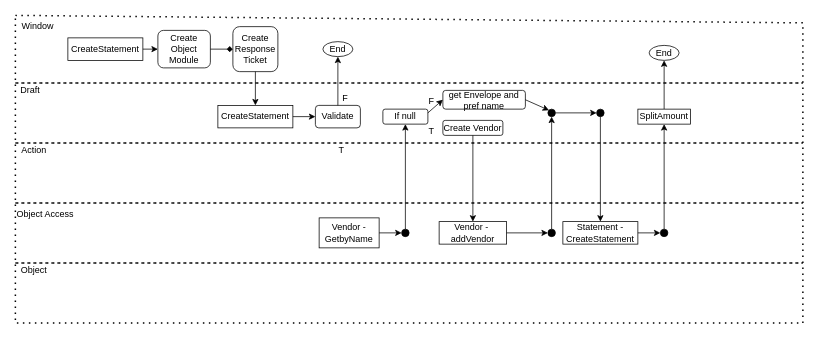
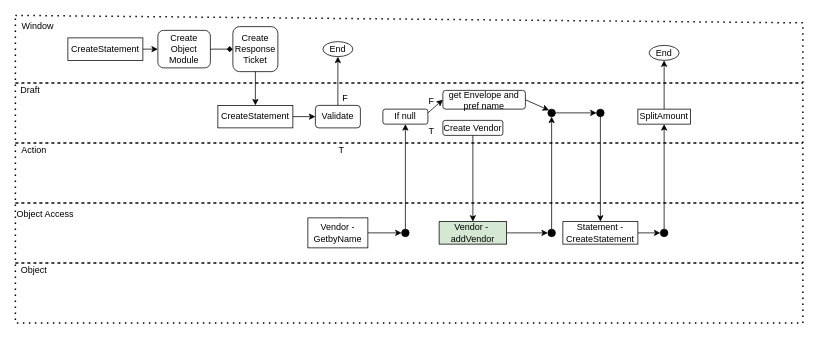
  <mxCell id="0" />
  <mxCell id="1" parent="0" />
  <mxCell id="2" value="Window" style="text;html=1;strokeColor=none;fillColor=none;align=center;verticalAlign=middle;whiteSpace=wrap;rounded=0;" vertex="1" parent="1"><mxGeometry x="20" y="20" width="60" height="30" as="geometry" /></mxCell>
  <mxCell id="3" value="Draft" style="text;html=1;strokeColor=none;fillColor=none;align=center;verticalAlign=middle;whiteSpace=wrap;rounded=0;" vertex="1" parent="1"><mxGeometry x="20" y="110" width="40" height="20" as="geometry" /></mxCell>
  <mxCell id="4" value="Action" style="text;html=1;strokeColor=none;fillColor=none;align=center;verticalAlign=middle;whiteSpace=wrap;rounded=0;" vertex="1" parent="1"><mxGeometry x="20" y="190" width="50" height="20" as="geometry" /></mxCell>
  <mxCell id="5" value="Object Access" style="text;html=1;strokeColor=none;fillColor=none;align=center;verticalAlign=middle;whiteSpace=wrap;rounded=0;" vertex="1" parent="1"><mxGeometry x="20" y="270" width="80" height="30" as="geometry" /></mxCell>
  <mxCell id="6" value="Object" style="text;html=1;strokeColor=none;fillColor=none;align=center;verticalAlign=middle;whiteSpace=wrap;rounded=0;" vertex="1" parent="1"><mxGeometry x="20" y="350" width="50" height="20" as="geometry" /></mxCell>
  <mxCell id="7" value="" style="endArrow=none;dashed=1;html=1;dashPattern=1 3;strokeWidth=2;rounded=0;exitX=0;exitY=0;exitDx=0;exitDy=0;entryX=0;entryY=0;entryDx=0;entryDy=0;" edge="1" parent="1" source="2" target="2"><mxGeometry width="50" height="50" relative="1" as="geometry"><mxPoint x="400" y="260" as="sourcePoint" /><mxPoint x="820" y="110" as="targetPoint" /><Array as="points"><mxPoint x="1070" y="30" /><mxPoint x="1070" y="110" /><mxPoint x="20" y="110" /></Array></mxGeometry></mxCell>
  <mxCell id="8" value="" style="endArrow=none;dashed=1;html=1;dashPattern=1 3;strokeWidth=2;rounded=0;exitX=0;exitY=0;exitDx=0;exitDy=0;entryX=0;entryY=0;entryDx=0;entryDy=0;" edge="1" parent="1"><mxGeometry width="50" height="50" relative="1" as="geometry"><mxPoint x="20" y="110" as="sourcePoint" /><mxPoint x="20" y="110" as="targetPoint" /><Array as="points"><mxPoint x="1070" y="110" /><mxPoint x="1070" y="190" /><mxPoint x="20" y="190" /></Array></mxGeometry></mxCell>
  <mxCell id="9" value="" style="endArrow=none;dashed=1;html=1;dashPattern=1 3;strokeWidth=2;rounded=0;exitX=0;exitY=0;exitDx=0;exitDy=0;entryX=0;entryY=0;entryDx=0;entryDy=0;" edge="1" parent="1"><mxGeometry width="50" height="50" relative="1" as="geometry"><mxPoint x="20" y="190" as="sourcePoint" /><mxPoint x="20" y="190" as="targetPoint" /><Array as="points"><mxPoint x="1070" y="190" /><mxPoint x="1070" y="270" /><mxPoint x="20" y="270" /></Array></mxGeometry></mxCell>
  <mxCell id="10" value="" style="endArrow=none;dashed=1;html=1;dashPattern=1 3;strokeWidth=2;rounded=0;exitX=0;exitY=0;exitDx=0;exitDy=0;entryX=0;entryY=0;entryDx=0;entryDy=0;" edge="1" parent="1"><mxGeometry width="50" height="50" relative="1" as="geometry"><mxPoint x="20" y="270" as="sourcePoint" /><mxPoint x="20" y="270" as="targetPoint" /><Array as="points"><mxPoint x="1070" y="270" /><mxPoint x="1070" y="350" /><mxPoint x="20" y="350" /></Array></mxGeometry></mxCell>
  <mxCell id="11" value="" style="endArrow=none;dashed=1;html=1;dashPattern=1 3;strokeWidth=2;rounded=0;exitX=0;exitY=0;exitDx=0;exitDy=0;entryX=0;entryY=0;entryDx=0;entryDy=0;" edge="1" parent="1"><mxGeometry width="50" height="50" relative="1" as="geometry"><mxPoint x="20" y="350" as="sourcePoint" /><mxPoint x="20" y="350" as="targetPoint" /><Array as="points"><mxPoint x="1070" y="350" /><mxPoint x="1070" y="430" /><mxPoint x="20" y="430" /></Array></mxGeometry></mxCell>
  <mxCell id="12" value="CreateStatement" style="rounded=0;whiteSpace=wrap;html=1;" vertex="1" parent="1"><mxGeometry x="90" y="50" width="100" height="30" as="geometry" /></mxCell>
  <mxCell id="13" value="Create Object Module" style="rounded=1;whiteSpace=wrap;html=1;" vertex="1" parent="1"><mxGeometry x="210" y="40" width="70" height="50" as="geometry" /></mxCell>
  <mxCell id="14" value="Create Response Ticket" style="rounded=1;whiteSpace=wrap;html=1;" vertex="1" parent="1"><mxGeometry x="310" y="35" width="60" height="60" as="geometry" /></mxCell>
  <mxCell id="15" value="CreateStatement" style="rounded=0;whiteSpace=wrap;html=1;" vertex="1" parent="1"><mxGeometry x="290" y="140" width="100" height="30" as="geometry" /></mxCell>
  <mxCell id="16" value="Validate" style="rounded=1;whiteSpace=wrap;html=1;" vertex="1" parent="1"><mxGeometry x="420" y="140" width="60" height="30" as="geometry" /></mxCell>
  <mxCell id="17" value="" style="endArrow=classic;html=1;rounded=0;exitX=1;exitY=0.5;exitDx=0;exitDy=0;entryX=0;entryY=0.5;entryDx=0;entryDy=0;" edge="1" parent="1" source="12" target="13"><mxGeometry width="50" height="50" relative="1" as="geometry"><mxPoint x="440" y="250" as="sourcePoint" /><mxPoint x="490" y="200" as="targetPoint" /></mxGeometry></mxCell>
  <mxCell id="18" value="" style="endArrow=diamond;html=1;rounded=0;exitX=1;exitY=0.5;exitDx=0;exitDy=0;entryX=0;entryY=0.5;entryDx=0;entryDy=0;" edge="1" parent="1" source="13" target="14"><mxGeometry width="50" height="50" relative="1" as="geometry"><mxPoint x="200" y="75" as="sourcePoint" /><mxPoint x="220" y="75" as="targetPoint" /></mxGeometry></mxCell>
  <mxCell id="19" value="" style="endArrow=classic;html=1;rounded=0;exitX=0.5;exitY=1;exitDx=0;exitDy=0;entryX=0.5;entryY=0;entryDx=0;entryDy=0;" edge="1" parent="1" source="14" target="15"><mxGeometry width="50" height="50" relative="1" as="geometry"><mxPoint x="290" y="75" as="sourcePoint" /><mxPoint x="320" y="75" as="targetPoint" /></mxGeometry></mxCell>
  <mxCell id="20" value="" style="endArrow=classic;html=1;rounded=0;exitX=1;exitY=0.5;exitDx=0;exitDy=0;entryX=0;entryY=0.5;entryDx=0;entryDy=0;" edge="1" parent="1" source="15" target="16"><mxGeometry width="50" height="50" relative="1" as="geometry"><mxPoint x="350" y="105" as="sourcePoint" /><mxPoint x="350" y="150" as="targetPoint" /></mxGeometry></mxCell>
  <mxCell id="21" value="" style="endArrow=classic;html=1;rounded=0;exitX=0.5;exitY=0;exitDx=0;exitDy=0;entryX=0.5;entryY=1;entryDx=0;entryDy=0;" edge="1" parent="1" source="16" target="22"><mxGeometry width="50" height="50" relative="1" as="geometry"><mxPoint x="400" y="165" as="sourcePoint" /><mxPoint x="450" y="90" as="targetPoint" /></mxGeometry></mxCell>
  <mxCell id="22" value="End" style="ellipse;whiteSpace=wrap;html=1;" vertex="1" parent="1"><mxGeometry x="430" y="55" width="40" height="20" as="geometry" /></mxCell>
  <mxCell id="23" value="F" style="text;html=1;strokeColor=none;fillColor=none;align=center;verticalAlign=middle;whiteSpace=wrap;rounded=0;" vertex="1" parent="1"><mxGeometry x="450" y="120" width="20" height="20" as="geometry" /></mxCell>
- <mxCell id="24" value="Vendor - GetbyName" style="rounded=0;whiteSpace=wrap;html=1;" vertex="1" parent="1"><mxGeometry x="425" y="290" width="80" height="40" as="geometry" /></mxCell>
+ <mxCell id="24" value="Vendor - GetbyName" style="rounded=0;whiteSpace=wrap;html=1;" vertex="1" parent="1"><mxGeometry x="410" y="290" width="80" height="40" as="geometry" /></mxCell>
  <mxCell id="25" value="If null" style="rounded=1;whiteSpace=wrap;html=1;" vertex="1" parent="1"><mxGeometry x="510" y="145" width="60" height="20" as="geometry" /></mxCell>
  <mxCell id="26" value="" style="endArrow=classic;html=1;rounded=0;exitX=1;exitY=0.5;exitDx=0;exitDy=0;entryX=0;entryY=0.5;entryDx=0;entryDy=0;" edge="1" parent="1" source="24" target="48"><mxGeometry width="50" height="50" relative="1" as="geometry"><mxPoint x="440" y="240" as="sourcePoint" /><mxPoint x="510" y="310" as="targetPoint" /></mxGeometry></mxCell>
  <mxCell id="27" value="" style="endArrow=classic;html=1;rounded=0;exitX=0.5;exitY=0;exitDx=0;exitDy=0;entryX=0.5;entryY=1;entryDx=0;entryDy=0;" edge="1" parent="1" source="48" target="25"><mxGeometry width="50" height="50" relative="1" as="geometry"><mxPoint x="540" y="295" as="sourcePoint" /><mxPoint x="490" y="190" as="targetPoint" /></mxGeometry></mxCell>
  <mxCell id="28" value="Create Vendor" style="rounded=1;whiteSpace=wrap;html=1;" vertex="1" parent="1"><mxGeometry x="590" y="160" width="80" height="20" as="geometry" /></mxCell>
  <mxCell id="29" value="T" style="text;html=1;strokeColor=none;fillColor=none;align=center;verticalAlign=middle;whiteSpace=wrap;rounded=0;" vertex="1" parent="1"><mxGeometry x="570" y="170" width="10" height="10" as="geometry" /></mxCell>
- <mxCell id="30" value="Vendor -&amp;nbsp;&lt;br&gt;addVendor" style="rounded=0;whiteSpace=wrap;html=1;" vertex="1" parent="1"><mxGeometry x="585" y="295" width="90" height="30" as="geometry" /></mxCell>
+ <mxCell id="30" value="Vendor -&amp;nbsp;&lt;br&gt;addVendor" style="rounded=0;whiteSpace=wrap;html=1;fillColor=#d5e8d4;" vertex="1" parent="1"><mxGeometry x="585" y="295" width="90" height="30" as="geometry" /></mxCell>
  <mxCell id="31" value="" style="endArrow=classic;html=1;rounded=0;exitX=0.5;exitY=1;exitDx=0;exitDy=0;entryX=0.5;entryY=0;entryDx=0;entryDy=0;" edge="1" parent="1" source="28" target="30"><mxGeometry width="50" height="50" relative="1" as="geometry"><mxPoint x="470" y="240" as="sourcePoint" /><mxPoint x="520" y="190" as="targetPoint" /></mxGeometry></mxCell>
  <mxCell id="32" value="get Envelope and pref name" style="rounded=1;whiteSpace=wrap;html=1;" vertex="1" parent="1"><mxGeometry x="590" y="120" width="110" height="25" as="geometry" /></mxCell>
  <mxCell id="33" value="" style="endArrow=classic;html=1;rounded=0;exitX=1;exitY=0.25;exitDx=0;exitDy=0;entryX=0;entryY=0.5;entryDx=0;entryDy=0;" edge="1" parent="1" source="25" target="32"><mxGeometry width="50" height="50" relative="1" as="geometry"><mxPoint x="530" y="200" as="sourcePoint" /><mxPoint x="580" y="150" as="targetPoint" /></mxGeometry></mxCell>
  <mxCell id="34" value="F" style="text;html=1;strokeColor=none;fillColor=none;align=center;verticalAlign=middle;whiteSpace=wrap;rounded=0;" vertex="1" parent="1"><mxGeometry x="570" y="130" width="10" height="10" as="geometry" /></mxCell>
  <mxCell id="35" value="T" style="text;html=1;strokeColor=none;fillColor=none;align=center;verticalAlign=middle;whiteSpace=wrap;rounded=0;" vertex="1" parent="1"><mxGeometry x="450" y="195" width="10" height="10" as="geometry" /></mxCell>
  <mxCell id="36" value="" style="endArrow=classic;html=1;rounded=0;exitX=1;exitY=0.5;exitDx=0;exitDy=0;entryX=0;entryY=0.5;entryDx=0;entryDy=0;" edge="1" parent="1" source="30" target="49"><mxGeometry width="50" height="50" relative="1" as="geometry"><mxPoint x="520" y="260" as="sourcePoint" /><mxPoint x="700" y="310" as="targetPoint" /></mxGeometry></mxCell>
  <mxCell id="37" value="" style="ellipse;whiteSpace=wrap;html=1;aspect=fixed;fillColor=#000000;" vertex="1" parent="1"><mxGeometry x="730" y="145" width="10" height="10" as="geometry" /></mxCell>
  <mxCell id="38" value="" style="endArrow=classic;html=1;rounded=0;exitX=0.5;exitY=0;exitDx=0;exitDy=0;entryX=0.5;entryY=1;entryDx=0;entryDy=0;" edge="1" parent="1" source="49" target="37"><mxGeometry width="50" height="50" relative="1" as="geometry"><mxPoint x="735" y="300" as="sourcePoint" /><mxPoint x="750" y="230" as="targetPoint" /></mxGeometry></mxCell>
  <mxCell id="39" value="" style="endArrow=classic;html=1;rounded=0;exitX=1;exitY=0.5;exitDx=0;exitDy=0;entryX=0;entryY=0;entryDx=0;entryDy=0;" edge="1" parent="1" source="32" target="37"><mxGeometry width="50" height="50" relative="1" as="geometry"><mxPoint x="700" y="280" as="sourcePoint" /><mxPoint x="750" y="230" as="targetPoint" /></mxGeometry></mxCell>
  <mxCell id="40" value="" style="ellipse;whiteSpace=wrap;html=1;aspect=fixed;fillColor=#000000;" vertex="1" parent="1"><mxGeometry x="795" y="145" width="10" height="10" as="geometry" /></mxCell>
  <mxCell id="41" value="" style="endArrow=classic;html=1;rounded=0;exitX=1;exitY=0.5;exitDx=0;exitDy=0;entryX=0;entryY=0.5;entryDx=0;entryDy=0;" edge="1" parent="1" source="37" target="40"><mxGeometry width="50" height="50" relative="1" as="geometry"><mxPoint x="890" y="280" as="sourcePoint" /><mxPoint x="940" y="230" as="targetPoint" /></mxGeometry></mxCell>
  <mxCell id="42" value="Statement -&lt;br&gt;CreateStatement" style="rounded=0;whiteSpace=wrap;html=1;fillColor=#FFFFFF;" vertex="1" parent="1"><mxGeometry x="750" y="295" width="100" height="30" as="geometry" /></mxCell>
  <mxCell id="43" value="" style="endArrow=classic;html=1;rounded=0;exitX=0.5;exitY=1;exitDx=0;exitDy=0;entryX=0.5;entryY=0;entryDx=0;entryDy=0;" edge="1" parent="1" source="40" target="42"><mxGeometry width="50" height="50" relative="1" as="geometry"><mxPoint x="790" y="300" as="sourcePoint" /><mxPoint x="840" y="250" as="targetPoint" /></mxGeometry></mxCell>
  <mxCell id="44" value="" style="endArrow=classic;html=1;rounded=0;exitX=1;exitY=0.5;exitDx=0;exitDy=0;entryX=0;entryY=0.5;entryDx=0;entryDy=0;" edge="1" parent="1" source="42" target="50"><mxGeometry width="50" height="50" relative="1" as="geometry"><mxPoint x="810" y="165" as="sourcePoint" /><mxPoint x="880" y="310" as="targetPoint" /></mxGeometry></mxCell>
  <mxCell id="45" value="" style="endArrow=classic;html=1;rounded=0;exitX=0.5;exitY=0;exitDx=0;exitDy=0;entryX=0.5;entryY=1;entryDx=0;entryDy=0;" edge="1" parent="1" source="50" target="51"><mxGeometry width="50" height="50" relative="1" as="geometry"><mxPoint x="885" y="295" as="sourcePoint" /><mxPoint x="885" y="155" as="targetPoint" /></mxGeometry></mxCell>
  <mxCell id="46" value="End" style="ellipse;whiteSpace=wrap;html=1;" vertex="1" parent="1"><mxGeometry x="865" y="60" width="40" height="20" as="geometry" /></mxCell>
  <mxCell id="47" value="" style="endArrow=classic;html=1;rounded=0;entryX=0.5;entryY=1;entryDx=0;entryDy=0;exitX=0.5;exitY=0;exitDx=0;exitDy=0;" edge="1" parent="1" source="51" target="46"><mxGeometry width="50" height="50" relative="1" as="geometry"><mxPoint x="940" y="150" as="sourcePoint" /><mxPoint x="950" y="170" as="targetPoint" /></mxGeometry></mxCell>
  <mxCell id="48" value="" style="ellipse;whiteSpace=wrap;html=1;aspect=fixed;fillColor=#000000;" vertex="1" parent="1"><mxGeometry x="535" y="305" width="10" height="10" as="geometry" /></mxCell>
  <mxCell id="49" value="" style="ellipse;whiteSpace=wrap;html=1;aspect=fixed;fillColor=#000000;" vertex="1" parent="1"><mxGeometry x="730" y="305" width="10" height="10" as="geometry" /></mxCell>
  <mxCell id="50" value="" style="ellipse;whiteSpace=wrap;html=1;aspect=fixed;fillColor=#000000;" vertex="1" parent="1"><mxGeometry x="880" y="305" width="10" height="10" as="geometry" /></mxCell>
  <mxCell id="51" value="SplitAmount" style="rounded=0;whiteSpace=wrap;html=1;fillColor=#FFFFFF;" vertex="1" parent="1"><mxGeometry x="850" y="145" width="70" height="20" as="geometry" /></mxCell>
